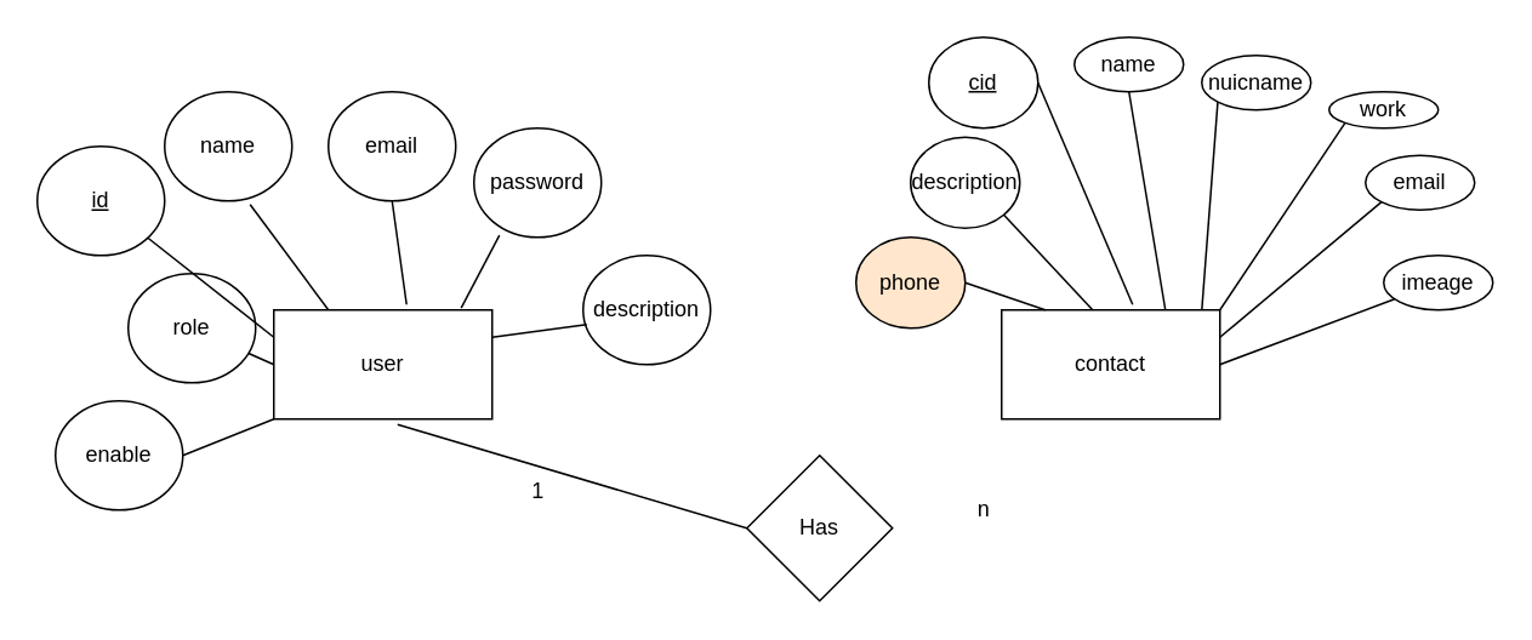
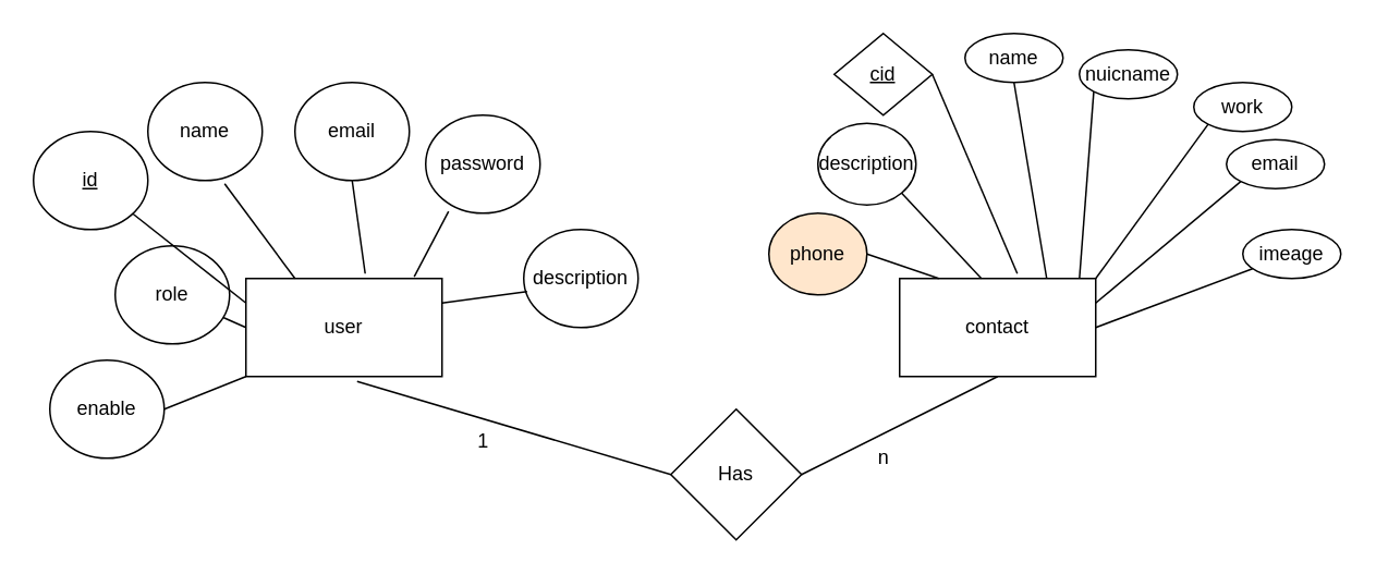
  <mxCell id="0" />
  <mxCell id="1" parent="0" />
  <mxCell id="2" value="user" style="rounded=0;whiteSpace=wrap;html=1;" vertex="1" parent="1"><mxGeometry x="150" y="170" width="120" height="60" as="geometry" /></mxCell>
  <mxCell id="3" value="contact" style="rounded=0;whiteSpace=wrap;html=1;" vertex="1" parent="1"><mxGeometry x="550" y="170" width="120" height="60" as="geometry" /></mxCell>
  <mxCell id="4" value="&lt;u&gt;id&lt;/u&gt;" style="ellipse;whiteSpace=wrap;html=1;" vertex="1" parent="1"><mxGeometry x="20" y="80" width="70" height="60" as="geometry" /></mxCell>
  <mxCell id="5" value="enable" style="ellipse;whiteSpace=wrap;html=1;" vertex="1" parent="1"><mxGeometry x="30" y="220" width="70" height="60" as="geometry" /></mxCell>
  <mxCell id="6" value="password" style="ellipse;whiteSpace=wrap;html=1;" vertex="1" parent="1"><mxGeometry x="260" y="70" width="70" height="60" as="geometry" /></mxCell>
  <mxCell id="7" value="name" style="ellipse;whiteSpace=wrap;html=1;" vertex="1" parent="1"><mxGeometry x="90" y="50" width="70" height="60" as="geometry" /></mxCell>
  <mxCell id="8" value="description" style="ellipse;whiteSpace=wrap;html=1;" vertex="1" parent="1"><mxGeometry x="320" y="140" width="70" height="60" as="geometry" /></mxCell>
  <mxCell id="9" value="email" style="ellipse;whiteSpace=wrap;html=1;" vertex="1" parent="1"><mxGeometry x="180" y="50" width="70" height="60" as="geometry" /></mxCell>
  <mxCell id="10" value="role" style="ellipse;whiteSpace=wrap;html=1;" vertex="1" parent="1"><mxGeometry x="70" y="150" width="70" height="60" as="geometry" /></mxCell>
  <mxCell id="11" value="" style="endArrow=none;html=1;entryX=0.858;entryY=-0.017;entryDx=0;entryDy=0;exitX=0.2;exitY=0.983;exitDx=0;exitDy=0;exitPerimeter=0;entryPerimeter=0;" edge="1" parent="1" source="6" target="2"><mxGeometry width="50" height="50" relative="1" as="geometry"><mxPoint x="400" y="250" as="sourcePoint" /><mxPoint x="450" y="200" as="targetPoint" /></mxGeometry></mxCell>
  <mxCell id="12" value="" style="endArrow=none;html=1;entryX=1;entryY=0.25;entryDx=0;entryDy=0;exitX=0.029;exitY=0.633;exitDx=0;exitDy=0;exitPerimeter=0;" edge="1" parent="1" source="8" target="2"><mxGeometry width="50" height="50" relative="1" as="geometry"><mxPoint x="284" y="138.98" as="sourcePoint" /><mxPoint x="280" y="195" as="targetPoint" /></mxGeometry></mxCell>
  <mxCell id="13" value="" style="endArrow=none;html=1;entryX=0.608;entryY=-0.05;entryDx=0;entryDy=0;exitX=0.5;exitY=1;exitDx=0;exitDy=0;entryPerimeter=0;" edge="1" parent="1" source="9" target="2"><mxGeometry width="50" height="50" relative="1" as="geometry"><mxPoint x="284" y="138.98" as="sourcePoint" /><mxPoint x="280" y="195" as="targetPoint" /></mxGeometry></mxCell>
- <mxCell id="14" value="&lt;u&gt;cid&lt;/u&gt;" style="ellipse;whiteSpace=wrap;html=1;" vertex="1" parent="1"><mxGeometry x="510" y="20" width="60" height="50" as="geometry" /></mxCell>
+ <mxCell id="14" value="&lt;u&gt;cid&lt;/u&gt;" style="rhombus;whiteSpace=wrap;html=1;" vertex="1" parent="1"><mxGeometry x="510" y="20" width="60" height="50" as="geometry" /></mxCell>
  <mxCell id="15" value="phone" style="ellipse;whiteSpace=wrap;html=1;fillColor=#ffe6cc;" vertex="1" parent="1"><mxGeometry x="470" y="130" width="60" height="50" as="geometry" /></mxCell>
  <mxCell id="16" value="nuicname" style="ellipse;whiteSpace=wrap;html=1;" vertex="1" parent="1"><mxGeometry x="660" y="30" width="60" height="30" as="geometry" /></mxCell>
- <mxCell id="17" value="work" style="ellipse;whiteSpace=wrap;html=1;" vertex="1" parent="1"><mxGeometry x="730" y="50" width="60" height="20" as="geometry" /></mxCell>
+ <mxCell id="17" value="work" style="ellipse;whiteSpace=wrap;html=1;" vertex="1" parent="1"><mxGeometry x="730" y="50" width="60" height="30" as="geometry" /></mxCell>
  <mxCell id="18" value="email" style="ellipse;whiteSpace=wrap;html=1;" vertex="1" parent="1"><mxGeometry x="750" y="85" width="60" height="30" as="geometry" /></mxCell>
  <mxCell id="19" value="imeage" style="ellipse;whiteSpace=wrap;html=1;" vertex="1" parent="1"><mxGeometry x="760" y="140" width="60" height="30" as="geometry" /></mxCell>
  <mxCell id="20" value="Has" style="rhombus;whiteSpace=wrap;html=1;" vertex="1" parent="1"><mxGeometry x="410" y="250" width="80" height="80" as="geometry" /></mxCell>
  <mxCell id="21" value="" style="endArrow=none;html=1;exitX=0.567;exitY=1.05;exitDx=0;exitDy=0;exitPerimeter=0;entryX=0;entryY=0.5;entryDx=0;entryDy=0;" edge="1" parent="1" source="2" target="20"><mxGeometry width="50" height="50" relative="1" as="geometry"><mxPoint x="400" y="250" as="sourcePoint" /><mxPoint x="450" y="200" as="targetPoint" /></mxGeometry></mxCell>
  <mxCell id="22" value="1" style="text;html=1;align=center;verticalAlign=middle;resizable=0;points=[];autosize=1;" vertex="1" parent="1"><mxGeometry x="285" y="260" width="20" height="20" as="geometry" /></mxCell>
+ <mxCell id="23" value="" style="endArrow=none;html=1;entryX=1;entryY=0.5;entryDx=0;entryDy=0;exitX=0.5;exitY=1;exitDx=0;exitDy=0;" edge="1" parent="1" source="3" target="20"><mxGeometry width="50" height="50" relative="1" as="geometry"><mxPoint x="400" y="250" as="sourcePoint" /><mxPoint x="450" y="200" as="targetPoint" /></mxGeometry></mxCell>
  <mxCell id="24" value="n" style="text;html=1;align=center;verticalAlign=middle;resizable=0;points=[];autosize=1;" vertex="1" parent="1"><mxGeometry x="530" y="270" width="20" height="20" as="geometry" /></mxCell>
  <mxCell id="25" value="description" style="ellipse;whiteSpace=wrap;html=1;" vertex="1" parent="1"><mxGeometry x="500" y="75" width="60" height="50" as="geometry" /></mxCell>
  <mxCell id="26" value="name" style="ellipse;whiteSpace=wrap;html=1;" vertex="1" parent="1"><mxGeometry x="590" y="20" width="60" height="30" as="geometry" /></mxCell>
  <mxCell id="27" value="" style="endArrow=none;html=1;entryX=0.25;entryY=0;entryDx=0;entryDy=0;exitX=0.671;exitY=1.033;exitDx=0;exitDy=0;exitPerimeter=0;" edge="1" parent="1" source="7" target="2"><mxGeometry width="50" height="50" relative="1" as="geometry"><mxPoint x="400" y="250" as="sourcePoint" /><mxPoint x="450" y="200" as="targetPoint" /></mxGeometry></mxCell>
  <mxCell id="28" value="" style="endArrow=none;html=1;entryX=0;entryY=0.25;entryDx=0;entryDy=0;" edge="1" parent="1" source="4" target="2"><mxGeometry width="50" height="50" relative="1" as="geometry"><mxPoint x="400" y="250" as="sourcePoint" /><mxPoint x="450" y="200" as="targetPoint" /></mxGeometry></mxCell>
  <mxCell id="29" value="" style="endArrow=none;html=1;exitX=0;exitY=0.5;exitDx=0;exitDy=0;" edge="1" parent="1" source="2" target="10"><mxGeometry width="50" height="50" relative="1" as="geometry"><mxPoint x="400" y="250" as="sourcePoint" /><mxPoint x="450" y="200" as="targetPoint" /></mxGeometry></mxCell>
  <mxCell id="30" value="" style="endArrow=none;html=1;exitX=0;exitY=1;exitDx=0;exitDy=0;entryX=1;entryY=0.5;entryDx=0;entryDy=0;" edge="1" parent="1" source="2" target="5"><mxGeometry width="50" height="50" relative="1" as="geometry"><mxPoint x="400" y="250" as="sourcePoint" /><mxPoint x="450" y="200" as="targetPoint" /></mxGeometry></mxCell>
  <mxCell id="31" value="" style="endArrow=none;html=1;entryX=0.2;entryY=0;entryDx=0;entryDy=0;entryPerimeter=0;exitX=1;exitY=0.5;exitDx=0;exitDy=0;" edge="1" parent="1" source="15" target="3"><mxGeometry width="50" height="50" relative="1" as="geometry"><mxPoint x="400" y="250" as="sourcePoint" /><mxPoint x="450" y="200" as="targetPoint" /></mxGeometry></mxCell>
  <mxCell id="32" value="" style="endArrow=none;html=1;entryX=0.417;entryY=0;entryDx=0;entryDy=0;entryPerimeter=0;exitX=1;exitY=1;exitDx=0;exitDy=0;" edge="1" parent="1" source="25" target="3"><mxGeometry width="50" height="50" relative="1" as="geometry"><mxPoint x="540" y="165" as="sourcePoint" /><mxPoint x="584" y="180" as="targetPoint" /></mxGeometry></mxCell>
  <mxCell id="33" value="" style="endArrow=none;html=1;entryX=0.6;entryY=-0.05;entryDx=0;entryDy=0;entryPerimeter=0;exitX=1;exitY=0.5;exitDx=0;exitDy=0;" edge="1" parent="1" source="14" target="3"><mxGeometry width="50" height="50" relative="1" as="geometry"><mxPoint x="561.213" y="127.678" as="sourcePoint" /><mxPoint x="610.04" y="180" as="targetPoint" /></mxGeometry></mxCell>
  <mxCell id="34" value="" style="endArrow=none;html=1;entryX=0.75;entryY=0;entryDx=0;entryDy=0;exitX=0.5;exitY=1;exitDx=0;exitDy=0;" edge="1" parent="1" source="26" target="3"><mxGeometry width="50" height="50" relative="1" as="geometry"><mxPoint x="580" y="55" as="sourcePoint" /><mxPoint x="632" y="177" as="targetPoint" /></mxGeometry></mxCell>
  <mxCell id="35" value="" style="endArrow=none;html=1;exitX=0;exitY=1;exitDx=0;exitDy=0;entryX=0.917;entryY=0;entryDx=0;entryDy=0;entryPerimeter=0;" edge="1" parent="1" source="16" target="3"><mxGeometry width="50" height="50" relative="1" as="geometry"><mxPoint x="630" y="60" as="sourcePoint" /><mxPoint x="660" y="160" as="targetPoint" /></mxGeometry></mxCell>
  <mxCell id="36" value="" style="endArrow=none;html=1;exitX=0;exitY=1;exitDx=0;exitDy=0;" edge="1" parent="1" source="17"><mxGeometry width="50" height="50" relative="1" as="geometry"><mxPoint x="678.787" y="65.607" as="sourcePoint" /><mxPoint x="670" y="170" as="targetPoint" /></mxGeometry></mxCell>
  <mxCell id="37" value="" style="endArrow=none;html=1;exitX=0;exitY=1;exitDx=0;exitDy=0;entryX=1;entryY=0.25;entryDx=0;entryDy=0;" edge="1" parent="1" source="18" target="3"><mxGeometry width="50" height="50" relative="1" as="geometry"><mxPoint x="748.787" y="85.607" as="sourcePoint" /><mxPoint x="680" y="180" as="targetPoint" /></mxGeometry></mxCell>
  <mxCell id="38" value="" style="endArrow=none;html=1;entryX=1;entryY=0.5;entryDx=0;entryDy=0;" edge="1" parent="1" source="19" target="3"><mxGeometry width="50" height="50" relative="1" as="geometry"><mxPoint x="768.787" y="120.607" as="sourcePoint" /><mxPoint x="680" y="195" as="targetPoint" /></mxGeometry></mxCell>
